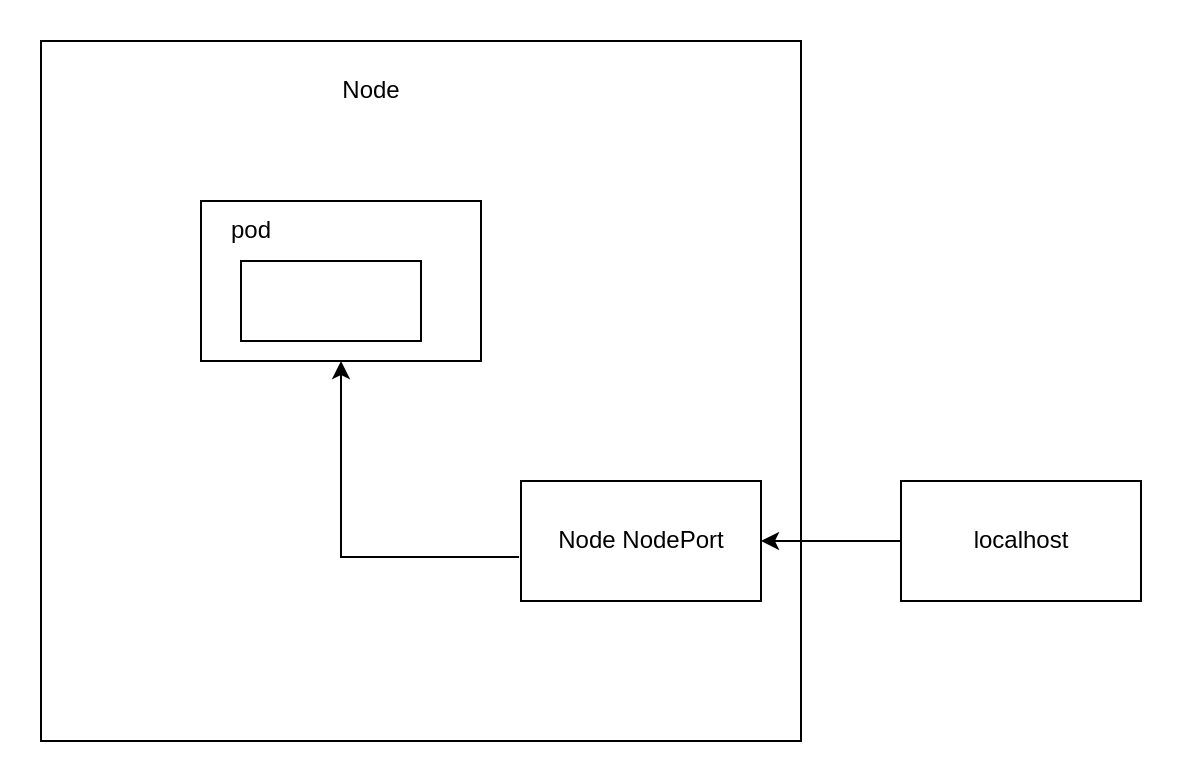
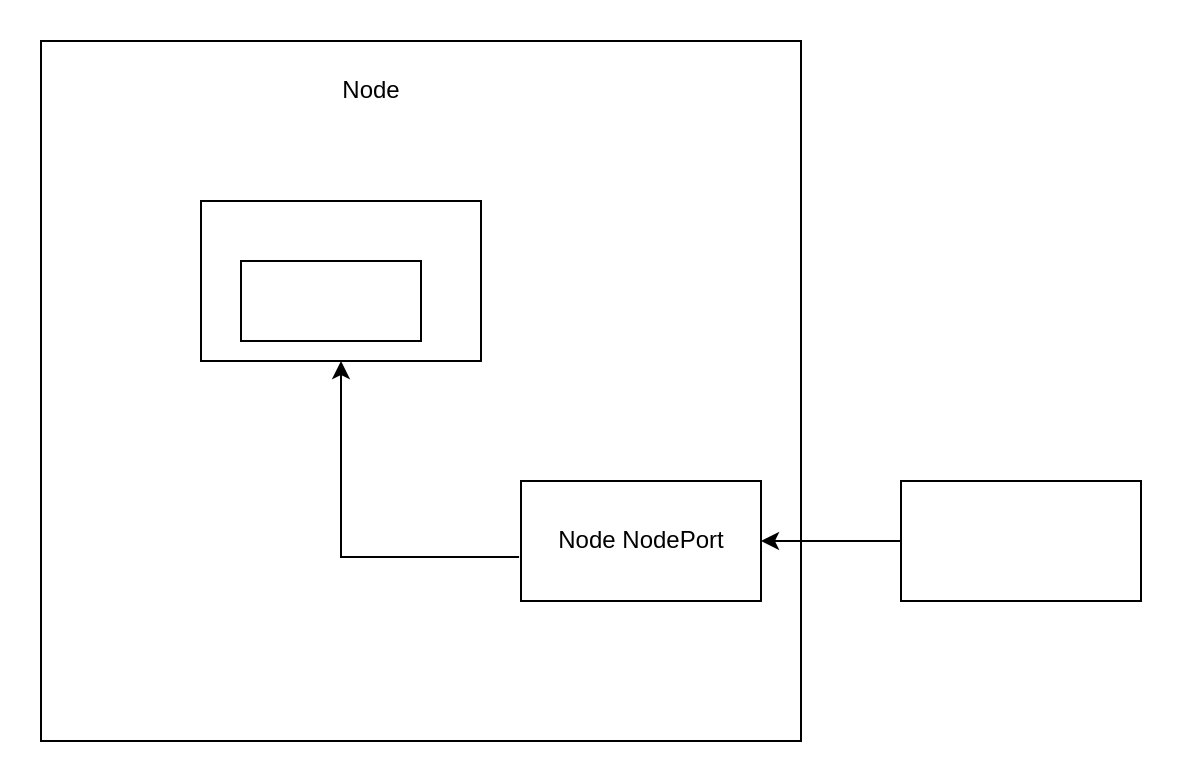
  <mxCell id="0" />
  <mxCell id="1" parent="0" />
  <mxCell id="2" value="" style="rounded=0;whiteSpace=wrap;html=1;" vertex="1" parent="1"><mxGeometry x="20" y="20" width="380" height="350" as="geometry" /></mxCell>
  <mxCell id="3" value="Node" style="text;html=1;align=center;verticalAlign=middle;resizable=0;points=[];autosize=1;strokeColor=none;fillColor=none;" vertex="1" parent="1"><mxGeometry x="160" y="30" width="50" height="30" as="geometry" /></mxCell>
  <mxCell id="4" value="" style="rounded=0;whiteSpace=wrap;html=1;" vertex="1" parent="1"><mxGeometry x="100" y="100" width="140" height="80" as="geometry" /></mxCell>
- <mxCell id="5" value="pod" style="text;html=1;align=center;verticalAlign=middle;resizable=0;points=[];autosize=1;strokeColor=none;fillColor=none;" vertex="1" parent="1"><mxGeometry x="105" y="100" width="40" height="30" as="geometry" /></mxCell>
  <mxCell id="6" value="" style="rounded=0;whiteSpace=wrap;html=1;" vertex="1" parent="1"><mxGeometry x="120" y="130" width="90" height="40" as="geometry" /></mxCell>
  <mxCell id="7" value="" style="rounded=0;whiteSpace=wrap;html=1;" vertex="1" parent="1"><mxGeometry x="260" y="240" width="120" height="60" as="geometry" /></mxCell>
  <mxCell id="8" value="Node NodePort" style="text;html=1;align=center;verticalAlign=middle;resizable=0;points=[];autosize=1;strokeColor=none;fillColor=none;" vertex="1" parent="1"><mxGeometry x="260" y="255" width="120" height="30" as="geometry" /></mxCell>
  <mxCell id="9" value="" style="rounded=0;whiteSpace=wrap;html=1;" vertex="1" parent="1"><mxGeometry x="450" y="240" width="120" height="60" as="geometry" /></mxCell>
- <mxCell id="10" value="localhost" style="text;html=1;align=center;verticalAlign=middle;resizable=0;points=[];autosize=1;strokeColor=none;fillColor=none;" vertex="1" parent="1"><mxGeometry x="475" y="255" width="70" height="30" as="geometry" /></mxCell>
  <mxCell id="11" style="edgeStyle=orthogonalEdgeStyle;rounded=0;orthogonalLoop=1;jettySize=auto;html=1;exitX=0;exitY=0.5;exitDx=0;exitDy=0;entryX=1;entryY=0.5;entryDx=0;entryDy=0;entryPerimeter=0;" edge="1" parent="1" source="9" target="8"><mxGeometry relative="1" as="geometry" /></mxCell>
  <mxCell id="12" value="" style="endArrow=classic;html=1;rounded=0;exitX=-0.008;exitY=0.767;exitDx=0;exitDy=0;exitPerimeter=0;entryX=0.5;entryY=1;entryDx=0;entryDy=0;" edge="1" parent="1" source="8" target="4"><mxGeometry width="50" height="50" relative="1" as="geometry"><mxPoint x="160" y="280" as="sourcePoint" /><mxPoint x="210" y="230" as="targetPoint" /><Array as="points"><mxPoint x="170" y="278" /></Array></mxGeometry></mxCell>
